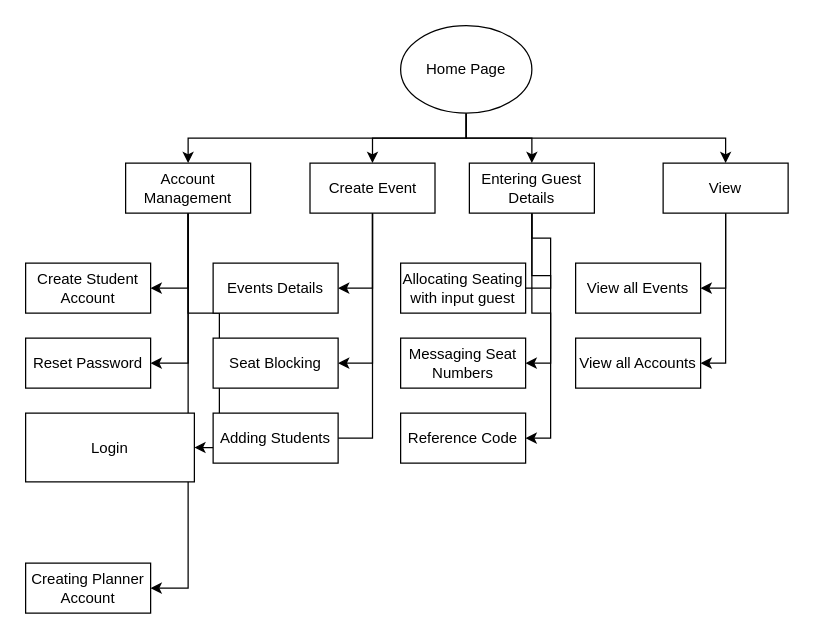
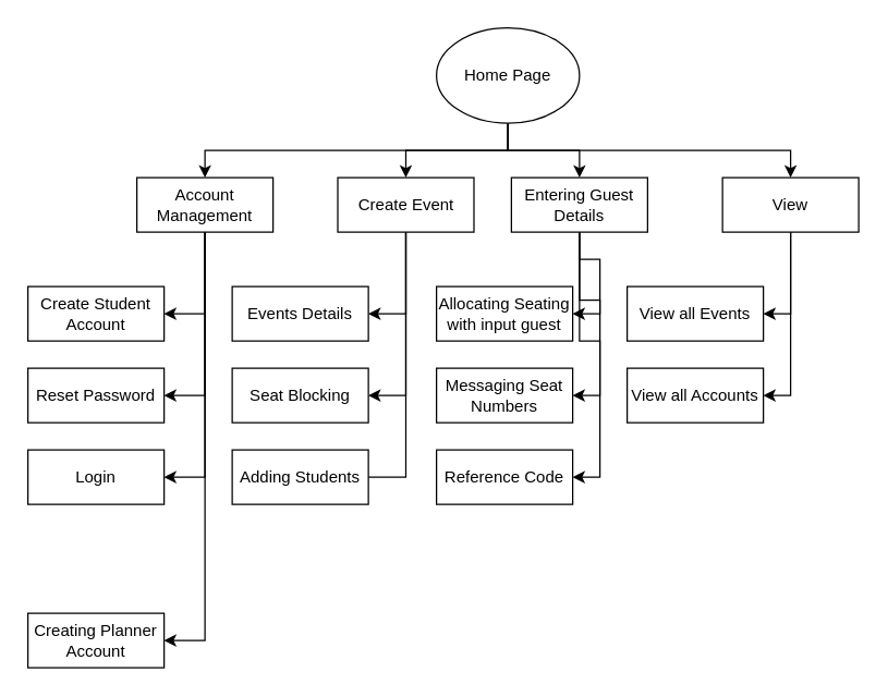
  <mxCell id="0" />
  <mxCell id="1" parent="0" />
  <mxCell id="2" style="edgeStyle=orthogonalEdgeStyle;rounded=0;orthogonalLoop=1;jettySize=auto;html=1;entryX=0.5;entryY=0;entryDx=0;entryDy=0;" edge="1" parent="1" source="6" target="15"><mxGeometry relative="1" as="geometry" /></mxCell>
  <mxCell id="3" style="edgeStyle=orthogonalEdgeStyle;rounded=0;orthogonalLoop=1;jettySize=auto;html=1;entryX=0.5;entryY=0;entryDx=0;entryDy=0;" edge="1" parent="1" source="6" target="11"><mxGeometry relative="1" as="geometry"><Array as="points"><mxPoint x="373" y="110" /><mxPoint x="150" y="110" /></Array></mxGeometry></mxCell>
  <mxCell id="4" style="edgeStyle=orthogonalEdgeStyle;rounded=0;orthogonalLoop=1;jettySize=auto;html=1;" edge="1" parent="1" source="6" target="32"><mxGeometry relative="1" as="geometry"><Array as="points"><mxPoint x="373" y="110" /><mxPoint x="580" y="110" /></Array></mxGeometry></mxCell>
  <mxCell id="5" style="edgeStyle=orthogonalEdgeStyle;rounded=0;orthogonalLoop=1;jettySize=auto;html=1;entryX=0.5;entryY=0;entryDx=0;entryDy=0;" edge="1" parent="1" source="6" target="19"><mxGeometry relative="1" as="geometry" /></mxCell>
  <mxCell id="6" value="Home Page" style="ellipse;whiteSpace=wrap;html=1;" vertex="1" parent="1"><mxGeometry x="320" y="20" width="105" height="70" as="geometry" /></mxCell>
  <mxCell id="7" style="edgeStyle=orthogonalEdgeStyle;rounded=0;orthogonalLoop=1;jettySize=auto;html=1;entryX=1;entryY=0.5;entryDx=0;entryDy=0;" edge="1" parent="1" source="11" target="22"><mxGeometry relative="1" as="geometry" /></mxCell>
  <mxCell id="8" style="edgeStyle=orthogonalEdgeStyle;rounded=0;orthogonalLoop=1;jettySize=auto;html=1;entryX=1;entryY=0.5;entryDx=0;entryDy=0;" edge="1" parent="1" source="11" target="21"><mxGeometry relative="1" as="geometry" /></mxCell>
  <mxCell id="9" style="edgeStyle=orthogonalEdgeStyle;rounded=0;orthogonalLoop=1;jettySize=auto;html=1;entryX=1;entryY=0.5;entryDx=0;entryDy=0;" edge="1" parent="1" source="11" target="20"><mxGeometry relative="1" as="geometry" /></mxCell>
  <mxCell id="10" style="edgeStyle=orthogonalEdgeStyle;rounded=0;orthogonalLoop=1;jettySize=auto;html=1;entryX=1;entryY=0.5;entryDx=0;entryDy=0;" edge="1" parent="1" source="11" target="29"><mxGeometry relative="1" as="geometry" /></mxCell>
  <mxCell id="11" value="Account Management" style="rounded=0;whiteSpace=wrap;html=1;" vertex="1" parent="1"><mxGeometry x="100" y="130" width="100" height="40" as="geometry" /></mxCell>
  <mxCell id="12" style="edgeStyle=orthogonalEdgeStyle;rounded=0;orthogonalLoop=1;jettySize=auto;html=1;entryX=1;entryY=0.5;entryDx=0;entryDy=0;" edge="1" parent="1" source="15" target="23"><mxGeometry relative="1" as="geometry" /></mxCell>
  <mxCell id="13" style="edgeStyle=orthogonalEdgeStyle;rounded=0;orthogonalLoop=1;jettySize=auto;html=1;entryX=1;entryY=0.5;entryDx=0;entryDy=0;" edge="1" parent="1" source="15" target="25"><mxGeometry relative="1" as="geometry" /></mxCell>
  <mxCell id="14" style="edgeStyle=orthogonalEdgeStyle;rounded=0;orthogonalLoop=1;jettySize=auto;html=1;entryX=1;entryY=0.5;entryDx=0;entryDy=0;endArrow=none;" edge="1" parent="1" source="15" target="24"><mxGeometry relative="1" as="geometry" /></mxCell>
  <mxCell id="15" value="Create Event" style="rounded=0;whiteSpace=wrap;html=1;" vertex="1" parent="1"><mxGeometry x="247.5" y="130" width="100" height="40" as="geometry" /></mxCell>
- <mxCell id="16" style="edgeStyle=orthogonalEdgeStyle;rounded=0;orthogonalLoop=1;jettySize=auto;html=1;entryX=1;entryY=0.5;entryDx=0;entryDy=0;endArrow=none;" edge="1" parent="1" source="19" target="26"><mxGeometry relative="1" as="geometry" /></mxCell>
+ <mxCell id="16" style="edgeStyle=orthogonalEdgeStyle;rounded=0;orthogonalLoop=1;jettySize=auto;html=1;entryX=1;entryY=0.5;entryDx=0;entryDy=0;" edge="1" parent="1" source="19" target="26"><mxGeometry relative="1" as="geometry" /></mxCell>
  <mxCell id="17" style="edgeStyle=orthogonalEdgeStyle;rounded=0;orthogonalLoop=1;jettySize=auto;html=1;entryX=1;entryY=0.5;entryDx=0;entryDy=0;" edge="1" parent="1" source="19" target="27"><mxGeometry relative="1" as="geometry" /></mxCell>
  <mxCell id="18" style="edgeStyle=orthogonalEdgeStyle;rounded=0;orthogonalLoop=1;jettySize=auto;html=1;entryX=1;entryY=0.5;entryDx=0;entryDy=0;" edge="1" parent="1" source="19" target="28"><mxGeometry relative="1" as="geometry" /></mxCell>
  <mxCell id="19" value="Entering Guest Details" style="rounded=0;whiteSpace=wrap;html=1;" vertex="1" parent="1"><mxGeometry x="375" y="130" width="100" height="40" as="geometry" /></mxCell>
- <mxCell id="20" value="Login" style="rounded=0;whiteSpace=wrap;html=1;" vertex="1" parent="1"><mxGeometry x="20" y="330" width="135" height="55" as="geometry" /></mxCell>
+ <mxCell id="20" value="Login" style="rounded=0;whiteSpace=wrap;html=1;" vertex="1" parent="1"><mxGeometry x="20" y="330" width="100" height="40" as="geometry" /></mxCell>
  <mxCell id="21" value="Reset Password" style="rounded=0;whiteSpace=wrap;html=1;" vertex="1" parent="1"><mxGeometry x="20" y="270" width="100" height="40" as="geometry" /></mxCell>
  <mxCell id="22" value="Create Student Account" style="rounded=0;whiteSpace=wrap;html=1;" vertex="1" parent="1"><mxGeometry x="20" y="210" width="100" height="40" as="geometry" /></mxCell>
  <mxCell id="23" value="Events Details" style="rounded=0;whiteSpace=wrap;html=1;" vertex="1" parent="1"><mxGeometry x="170" y="210" width="100" height="40" as="geometry" /></mxCell>
  <mxCell id="24" value="Adding Students" style="rounded=0;whiteSpace=wrap;html=1;" vertex="1" parent="1"><mxGeometry x="170" y="330" width="100" height="40" as="geometry" /></mxCell>
  <mxCell id="25" value="Seat Blocking" style="rounded=0;whiteSpace=wrap;html=1;" vertex="1" parent="1"><mxGeometry x="170" y="270" width="100" height="40" as="geometry" /></mxCell>
  <mxCell id="26" value="Allocating Seating with input guest" style="rounded=0;whiteSpace=wrap;html=1;" vertex="1" parent="1"><mxGeometry x="320" y="210" width="100" height="40" as="geometry" /></mxCell>
  <mxCell id="27" value="Messaging Seat Numbers" style="rounded=0;whiteSpace=wrap;html=1;" vertex="1" parent="1"><mxGeometry x="320" y="270" width="100" height="40" as="geometry" /></mxCell>
  <mxCell id="28" value="Reference Code" style="rounded=0;whiteSpace=wrap;html=1;" vertex="1" parent="1"><mxGeometry x="320" y="330" width="100" height="40" as="geometry" /></mxCell>
  <mxCell id="29" value="Creating Planner Account" style="rounded=0;whiteSpace=wrap;html=1;" vertex="1" parent="1"><mxGeometry x="20" y="450" width="100" height="40" as="geometry" /></mxCell>
  <mxCell id="30" style="edgeStyle=orthogonalEdgeStyle;rounded=0;orthogonalLoop=1;jettySize=auto;html=1;entryX=1;entryY=0.5;entryDx=0;entryDy=0;" edge="1" parent="1" source="32" target="33"><mxGeometry relative="1" as="geometry" /></mxCell>
  <mxCell id="31" style="edgeStyle=orthogonalEdgeStyle;rounded=0;orthogonalLoop=1;jettySize=auto;html=1;entryX=1;entryY=0.5;entryDx=0;entryDy=0;" edge="1" parent="1" source="32" target="34"><mxGeometry relative="1" as="geometry" /></mxCell>
  <mxCell id="32" value="View" style="rounded=0;whiteSpace=wrap;html=1;" vertex="1" parent="1"><mxGeometry x="530" y="130" width="100" height="40" as="geometry" /></mxCell>
  <mxCell id="33" value="View all Events&lt;span style=&quot;color: rgba(0 , 0 , 0 , 0) ; font-family: monospace ; font-size: 0px&quot;&gt;%3CmxGraphModel%3E%3Croot%3E%3CmxCell%20id%3D%220%22%2F%3E%3CmxCell%20id%3D%221%22%20parent%3D%220%22%2F%3E%3CmxCell%20id%3D%222%22%20value%3D%22Allocating%20Seating%20with%20input%20guest%22%20style%3D%22rounded%3D0%3BwhiteSpace%3Dwrap%3Bhtml%3D1%3B%22%20vertex%3D%221%22%20parent%3D%221%22%3E%3CmxGeometry%20x%3D%22450%22%20y%3D%22240%22%20width%3D%22100%22%20height%3D%2240%22%20as%3D%22geometry%22%2F%3E%3C%2FmxCell%3E%3C%2Froot%3E%3C%2FmxGraphModel%3E&lt;/span&gt;" style="rounded=0;whiteSpace=wrap;html=1;" vertex="1" parent="1"><mxGeometry x="460" y="210" width="100" height="40" as="geometry" /></mxCell>
  <mxCell id="34" value="View all Accounts" style="rounded=0;whiteSpace=wrap;html=1;" vertex="1" parent="1"><mxGeometry x="460" y="270" width="100" height="40" as="geometry" /></mxCell>
